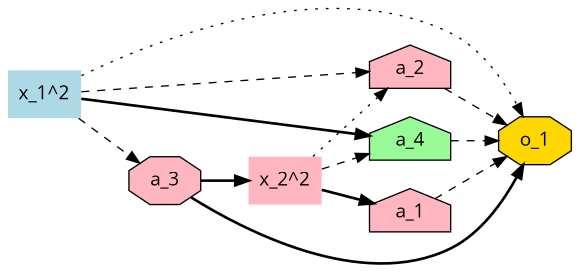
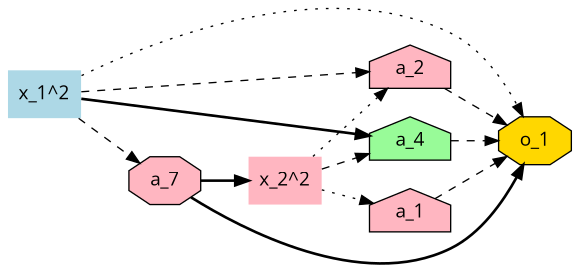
  digraph {
    fontname="Open Sans"
    rankdir=LR
    node [fillcolor=lightpink fontname="Open Sans" shape=house style=filled]
    edge [fontname="Open Sans" style=dashed]
    n1 [fillcolor=lightblue label="x_1^2" shape=none]
    n2 [label="x_2^2" shape=none]
    a_2
-   a_3 [shape=octagon]
+   a_3 [shape=octagon label=a_7]
    a_4 [fillcolor=palegreen]
    o_1 [fillcolor=gold shape=octagon]
    a_1
    subgraph sub_1 {
      label="input layer"
      n1
      n2
    }
    n1 -> a_2
    n1 -> a_3
    n1 -> a_4 [style=bold]
    n1 -> o_1 [style=dotted]
    n2 -> a_2 [style=dotted]
    n2 -> a_4
-   n2 -> a_1 [style=bold]
+   n2 -> a_1 [style=dotted]
    a_2 -> o_1
    a_3 -> n2 [style=bold]
    a_3 -> o_1 [style=bold]
    a_4 -> o_1
    a_1 -> o_1
  }
